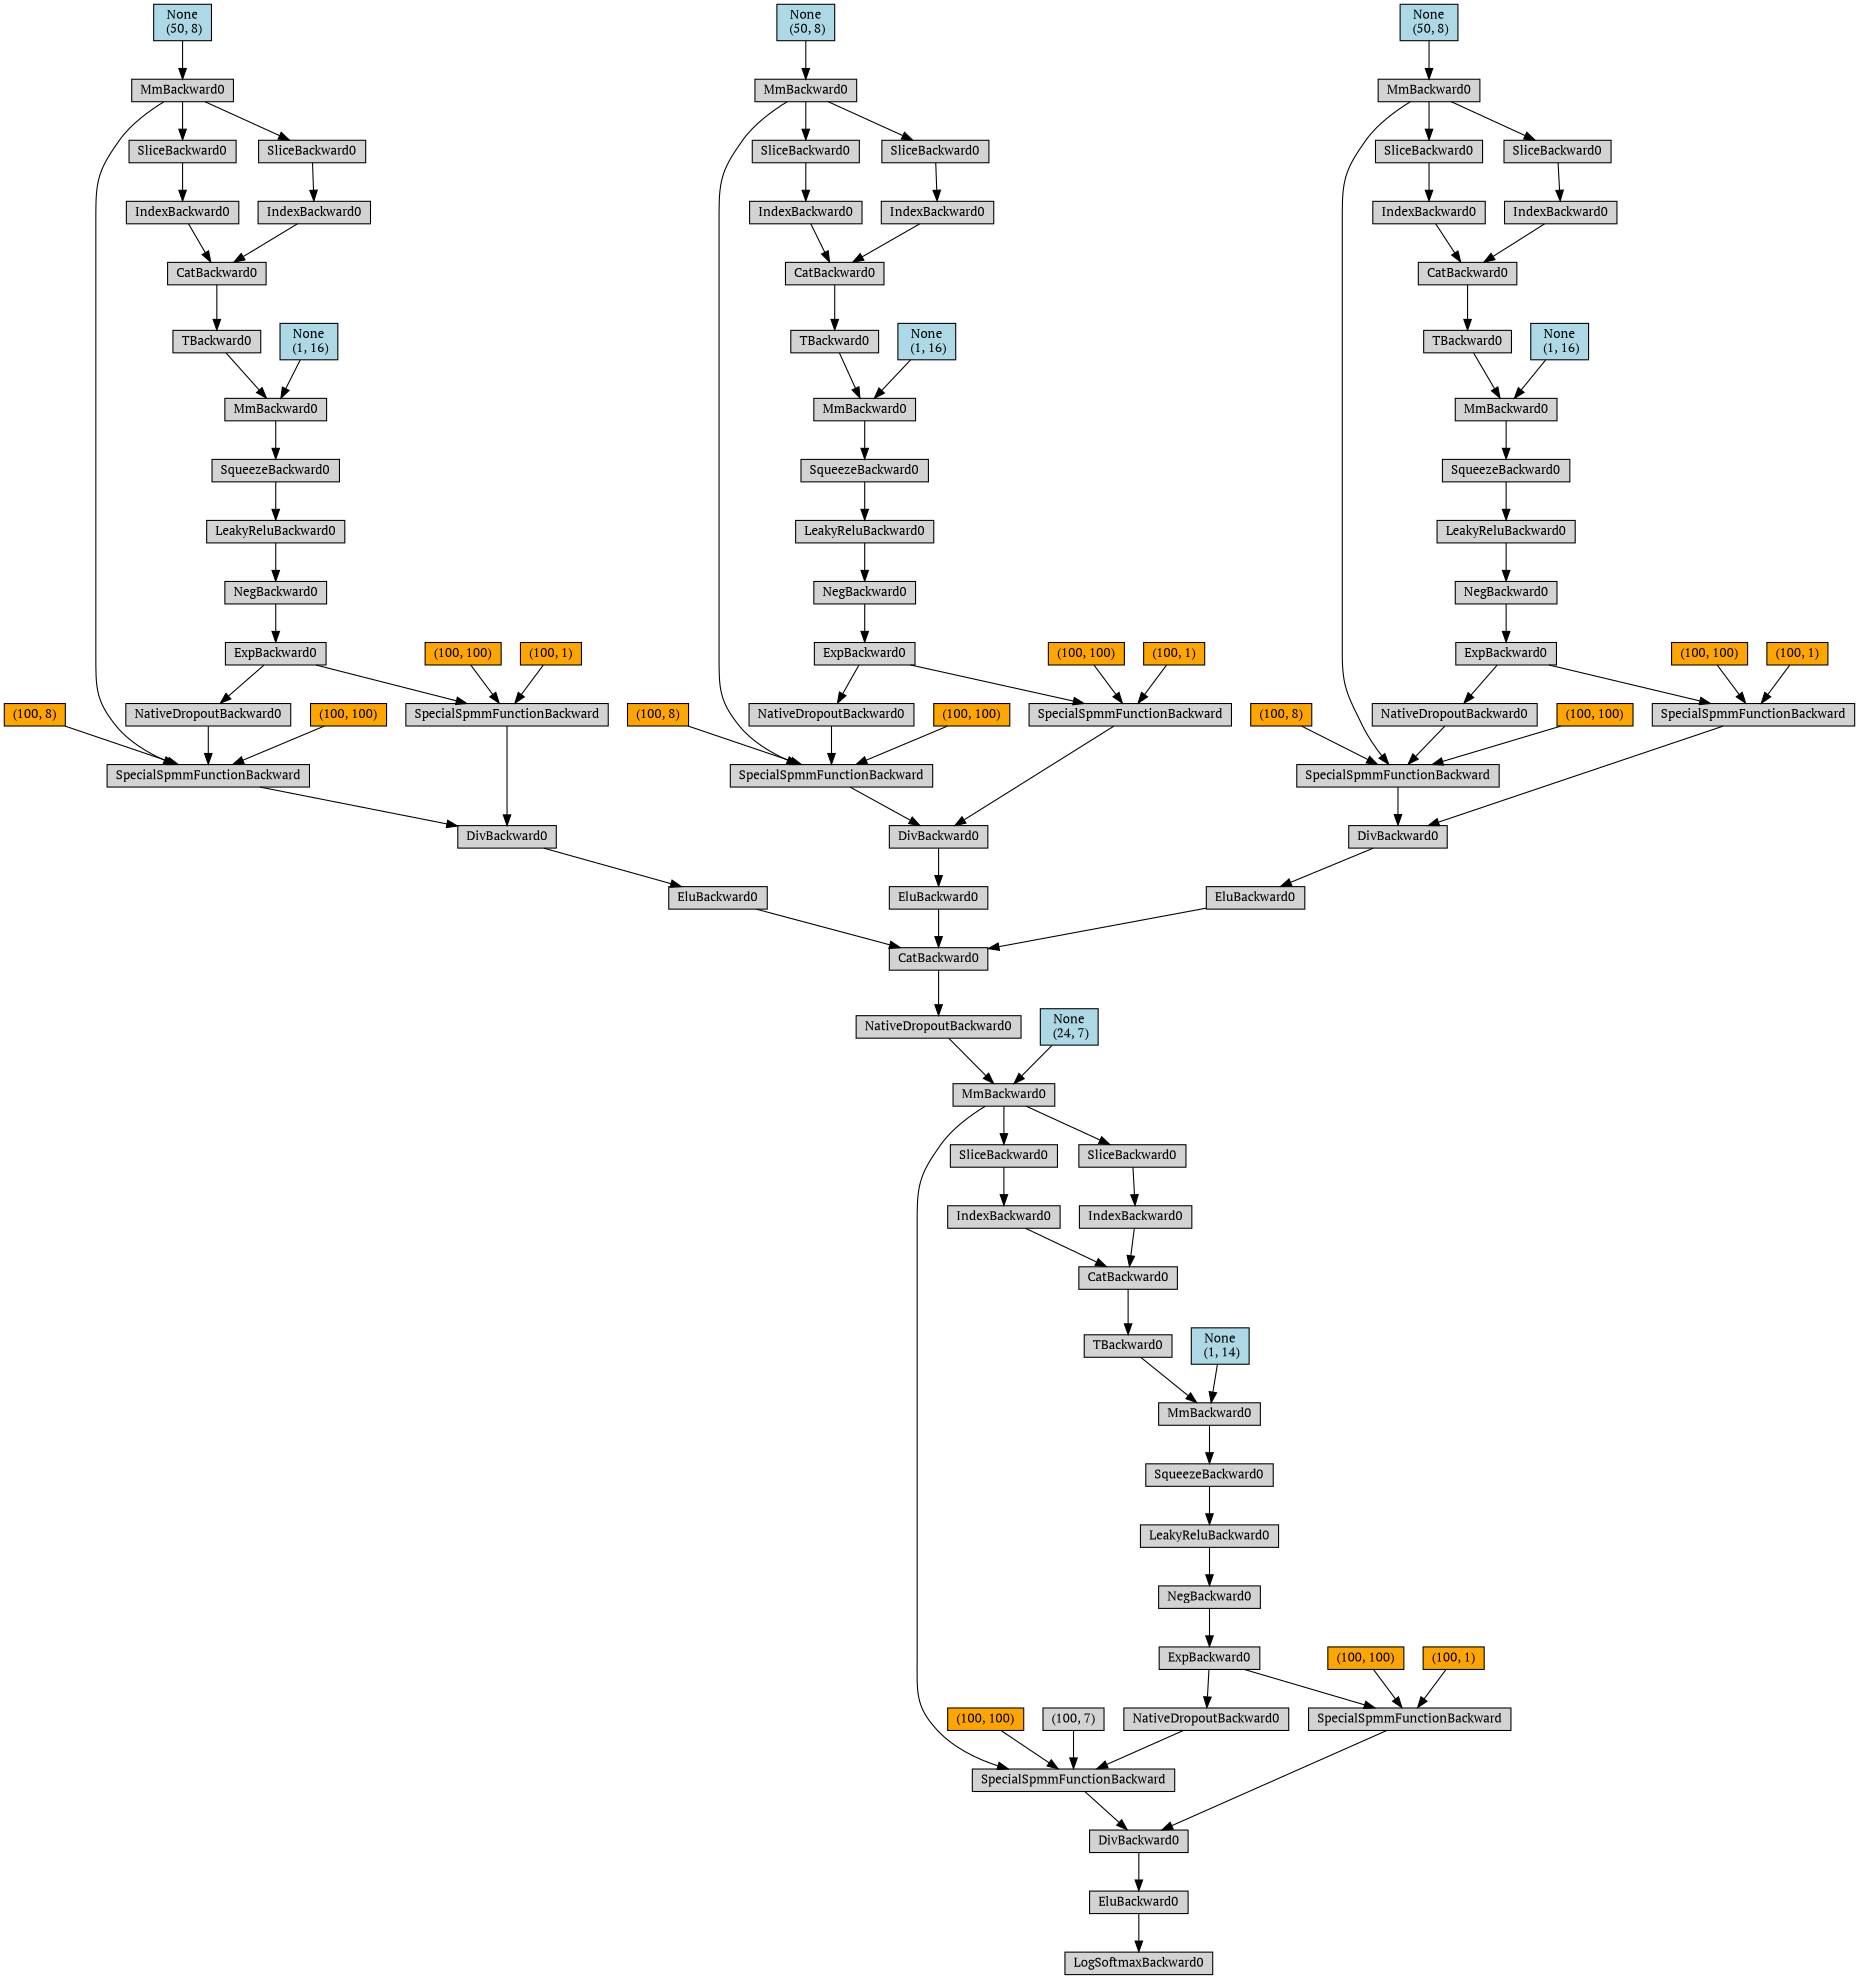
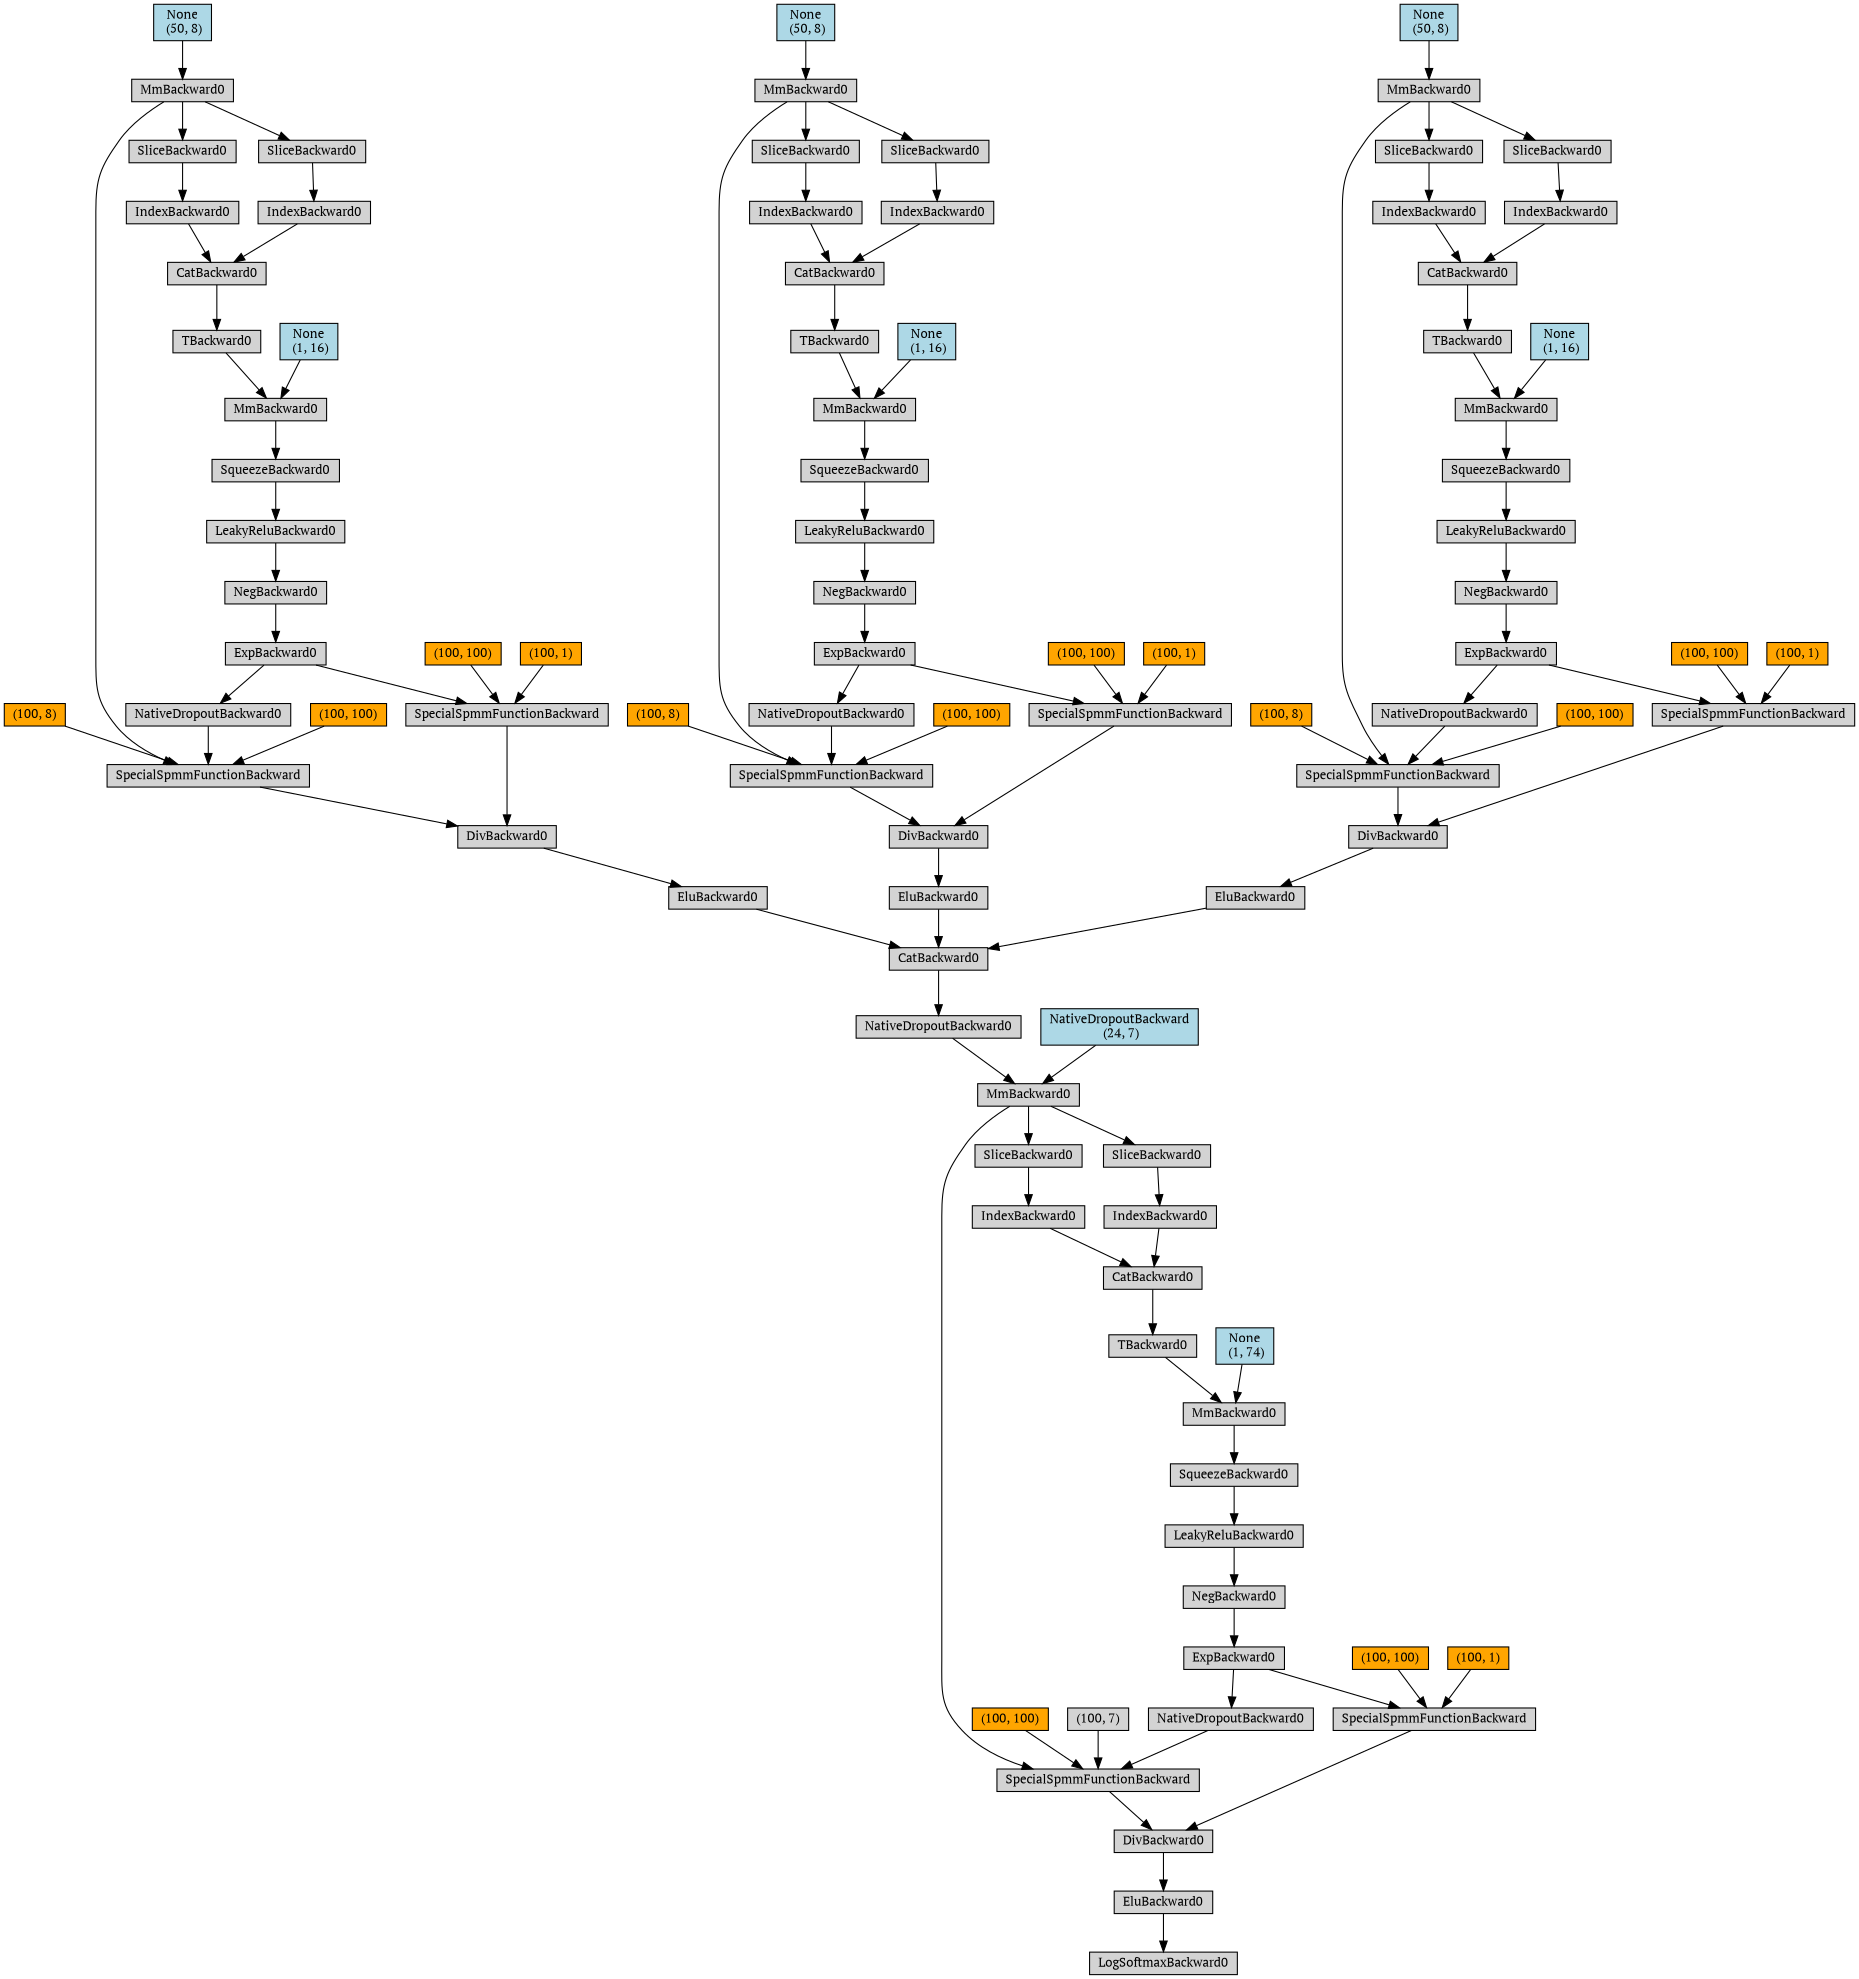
  digraph {
    fontname="PT Serif"
    node [align=left fontname="PT Serif" fontsize=12 ranksep=0.1 shape=box style=filled]
    edge [fontname="PT Serif"]
    n1 [height=0.2 label=LogSoftmaxBackward0]
    n2 [height=0.2 label=EluBackward0]
    n3 [height=0.2 label=DivBackward0]
    n4 [height=0.2 label=SpecialSpmmFunctionBackward]
    n5 [height=0.2 label=NativeDropoutBackward0]
    n6 [height=0.2 label=ExpBackward0]
    n7 [height=0.2 label=SpecialSpmmFunctionBackward]
    n8 [height=0.2 label=NegBackward0]
    n9 [height=0.2 label=LeakyReluBackward0]
    n10 [height=0.2 label=SqueezeBackward0]
    n11 [height=0.2 label=MmBackward0]
-   n12 [fillcolor=lightblue height=0.2 label="None\n (1, 14)"]
+   n12 [fillcolor=lightblue height=0.2 label="None\n (1, 74)"]
    n13 [height=0.2 label=TBackward0]
    n14 [height=0.2 label=CatBackward0]
    n15 [height=0.2 label=IndexBackward0]
    n16 [height=0.2 label=SliceBackward0]
    n17 [height=0.2 label=MmBackward0]
    n18 [height=0.2 label=SliceBackward0]
    n19 [height=0.2 label=IndexBackward0]
    n20 [height=0.2 label=NativeDropoutBackward0]
    n21 [height=0.2 label=CatBackward0]
    n22 [height=0.2 label=EluBackward0]
    n23 [height=0.2 label=DivBackward0]
    n24 [height=0.2 label=SpecialSpmmFunctionBackward]
    n25 [height=0.2 label=NativeDropoutBackward0]
    n26 [height=0.2 label=ExpBackward0]
    n27 [height=0.2 label=SpecialSpmmFunctionBackward]
    n28 [height=0.2 label=NegBackward0]
    n29 [height=0.2 label=LeakyReluBackward0]
    n30 [height=0.2 label=SqueezeBackward0]
    n31 [height=0.2 label=MmBackward0]
    n32 [fillcolor=lightblue height=0.2 label="None\n (1, 16)"]
    n33 [height=0.2 label=TBackward0]
    n34 [height=0.2 label=CatBackward0]
    n35 [height=0.2 label=IndexBackward0]
    n36 [height=0.2 label=SliceBackward0]
    n37 [height=0.2 label=MmBackward0]
    n38 [height=0.2 label=SliceBackward0]
    n39 [height=0.2 label=IndexBackward0]
    n40 [fillcolor=lightblue height=0.2 label="None\n (50, 8)"]
    n41 [fillcolor=orange height=0.2 label="(100, 100)"]
    n42 [fillcolor=orange height=0.2 label="(100, 8)"]
    n43 [fillcolor=orange height=0.2 label="(100, 100)"]
    n44 [fillcolor=orange height=0.2 label="(100, 1)"]
    n45 [height=0.2 label=EluBackward0]
    n46 [height=0.2 label=DivBackward0]
    n47 [height=0.2 label=SpecialSpmmFunctionBackward]
    n48 [height=0.2 label=NativeDropoutBackward0]
    n49 [height=0.2 label=ExpBackward0]
    n50 [height=0.2 label=SpecialSpmmFunctionBackward]
    n51 [height=0.2 label=NegBackward0]
    n52 [height=0.2 label=LeakyReluBackward0]
    n53 [height=0.2 label=SqueezeBackward0]
    n54 [height=0.2 label=MmBackward0]
    n55 [fillcolor=lightblue height=0.2 label="None\n (1, 16)"]
    n56 [height=0.2 label=TBackward0]
    n57 [height=0.2 label=CatBackward0]
    n58 [height=0.2 label=IndexBackward0]
    n59 [height=0.2 label=SliceBackward0]
    n60 [height=0.2 label=MmBackward0]
    n61 [height=0.2 label=SliceBackward0]
    n62 [height=0.2 label=IndexBackward0]
    n63 [fillcolor=lightblue height=0.2 label="None\n (50, 8)"]
    n64 [fillcolor=orange height=0.2 label="(100, 100)"]
    n65 [fillcolor=orange height=0.2 label="(100, 8)"]
    n66 [fillcolor=orange height=0.2 label="(100, 100)"]
    n67 [fillcolor=orange height=0.2 label="(100, 1)"]
    n68 [height=0.2 label=EluBackward0]
    n69 [height=0.2 label=DivBackward0]
    n70 [height=0.2 label=SpecialSpmmFunctionBackward]
    n71 [height=0.2 label=NativeDropoutBackward0]
    n72 [height=0.2 label=ExpBackward0]
    n73 [height=0.2 label=SpecialSpmmFunctionBackward]
    n74 [height=0.2 label=NegBackward0]
    n75 [height=0.2 label=LeakyReluBackward0]
    n76 [height=0.2 label=SqueezeBackward0]
    n77 [height=0.2 label=MmBackward0]
    n78 [fillcolor=lightblue height=0.2 label="None\n (1, 16)"]
    n79 [height=0.2 label=TBackward0]
    n80 [height=0.2 label=CatBackward0]
    n81 [height=0.2 label=IndexBackward0]
    n82 [height=0.2 label=SliceBackward0]
    n83 [height=0.2 label=MmBackward0]
    n84 [height=0.2 label=SliceBackward0]
    n85 [height=0.2 label=IndexBackward0]
    n86 [fillcolor=lightblue height=0.2 label="None\n (50, 8)"]
    n87 [fillcolor=orange height=0.2 label="(100, 100)"]
    n88 [fillcolor=orange height=0.2 label="(100, 8)"]
    n89 [fillcolor=orange height=0.2 label="(100, 100)"]
    n90 [fillcolor=orange height=0.2 label="(100, 1)"]
-   n91 [fillcolor=lightblue height=0.2 label="None\n (24, 7)"]
+   n91 [fillcolor=lightblue height=0.2 label="NativeDropoutBackward\n (24, 7)"]
    n92 [fillcolor=orange height=0.2 label="(100, 100)"]
    n93 [fillcolor=lightgrey height=0.2 label="(100, 7)"]
    n94 [fillcolor=orange height=0.2 label="(100, 100)"]
    n95 [fillcolor=orange height=0.2 label="(100, 1)"]
    n2 -> n1
    n3 -> n2
    n4 -> n3
    n5 -> n4
    n6 -> n5
    n6 -> n7
    n7 -> n3
    n8 -> n6
    n9 -> n8
    n10 -> n9
    n11 -> n10
    n12 -> n11
    n13 -> n11
    n14 -> n13
    n15 -> n14
    n16 -> n15
    n17 -> n4
    n17 -> n16
    n17 -> n18
    n18 -> n19
    n19 -> n14
    n20 -> n17
    n21 -> n20
    n22 -> n21
    n23 -> n22
    n24 -> n23
    n25 -> n24
    n26 -> n25
    n26 -> n27
    n27 -> n23
    n28 -> n26
    n29 -> n28
    n30 -> n29
    n31 -> n30
    n32 -> n31
    n33 -> n31
    n34 -> n33
    n35 -> n34
    n36 -> n35
    n37 -> n24
    n37 -> n36
    n37 -> n38
    n38 -> n39
    n39 -> n34
    n40 -> n37
    n41 -> n24
    n42 -> n24
    n43 -> n27
    n44 -> n27
    n45 -> n21
    n46 -> n45
    n47 -> n46
    n48 -> n47
    n49 -> n48
    n49 -> n50
    n50 -> n46
    n51 -> n49
    n52 -> n51
    n53 -> n52
    n54 -> n53
    n55 -> n54
    n56 -> n54
    n57 -> n56
    n58 -> n57
    n59 -> n58
    n60 -> n47
    n60 -> n59
    n60 -> n61
    n61 -> n62
    n62 -> n57
    n63 -> n60
    n64 -> n47
    n65 -> n47
    n66 -> n50
    n67 -> n50
    n68 -> n21
    n69 -> n68
    n70 -> n69
    n71 -> n70
    n72 -> n71
    n72 -> n73
    n73 -> n69
    n74 -> n72
    n75 -> n74
    n76 -> n75
    n77 -> n76
    n78 -> n77
    n79 -> n77
    n80 -> n79
    n81 -> n80
    n82 -> n81
    n83 -> n70
    n83 -> n82
    n83 -> n84
    n84 -> n85
    n85 -> n80
    n86 -> n83
    n87 -> n70
    n88 -> n70
    n89 -> n73
    n90 -> n73
    n91 -> n17
    n92 -> n4
    n93 -> n4
    n94 -> n7
    n95 -> n7
  }
